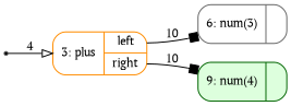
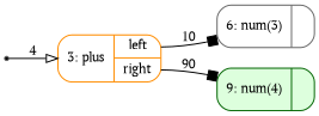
  digraph {
    fontname="PT Serif"
    rankdir=LR
    node [color=gray40 fillcolor=white fontname="PT Serif" fontsize=11 ranksep=0 shape=Mrecord style=filled]
    edge [arrowhead=box color=black fontname="PT Serif" fontsize=11 weight=2]
    n1 [fillcolor=black label="{0: root|{<root> root}}" shape=point]
    n2 [color=darkorange label="{3: plus|{<left> left|<right> right}}"]
    n3 [label="{6: num(3)|{}}"]
    n4 [color=darkgreen fillcolor="#ddffdd" label="{9: num(4)|{}}"]
    subgraph sub_1 {
      rank=min
      n1
    }
    n1 -> n2 [arrowhead=onormal label=4 tailport=root]
    n2 -> n3 [label=10 tailport=left]
-   n2 -> n4 [label=10 tailport=right]
+   n2 -> n4 [label=90 tailport=right]
  }
